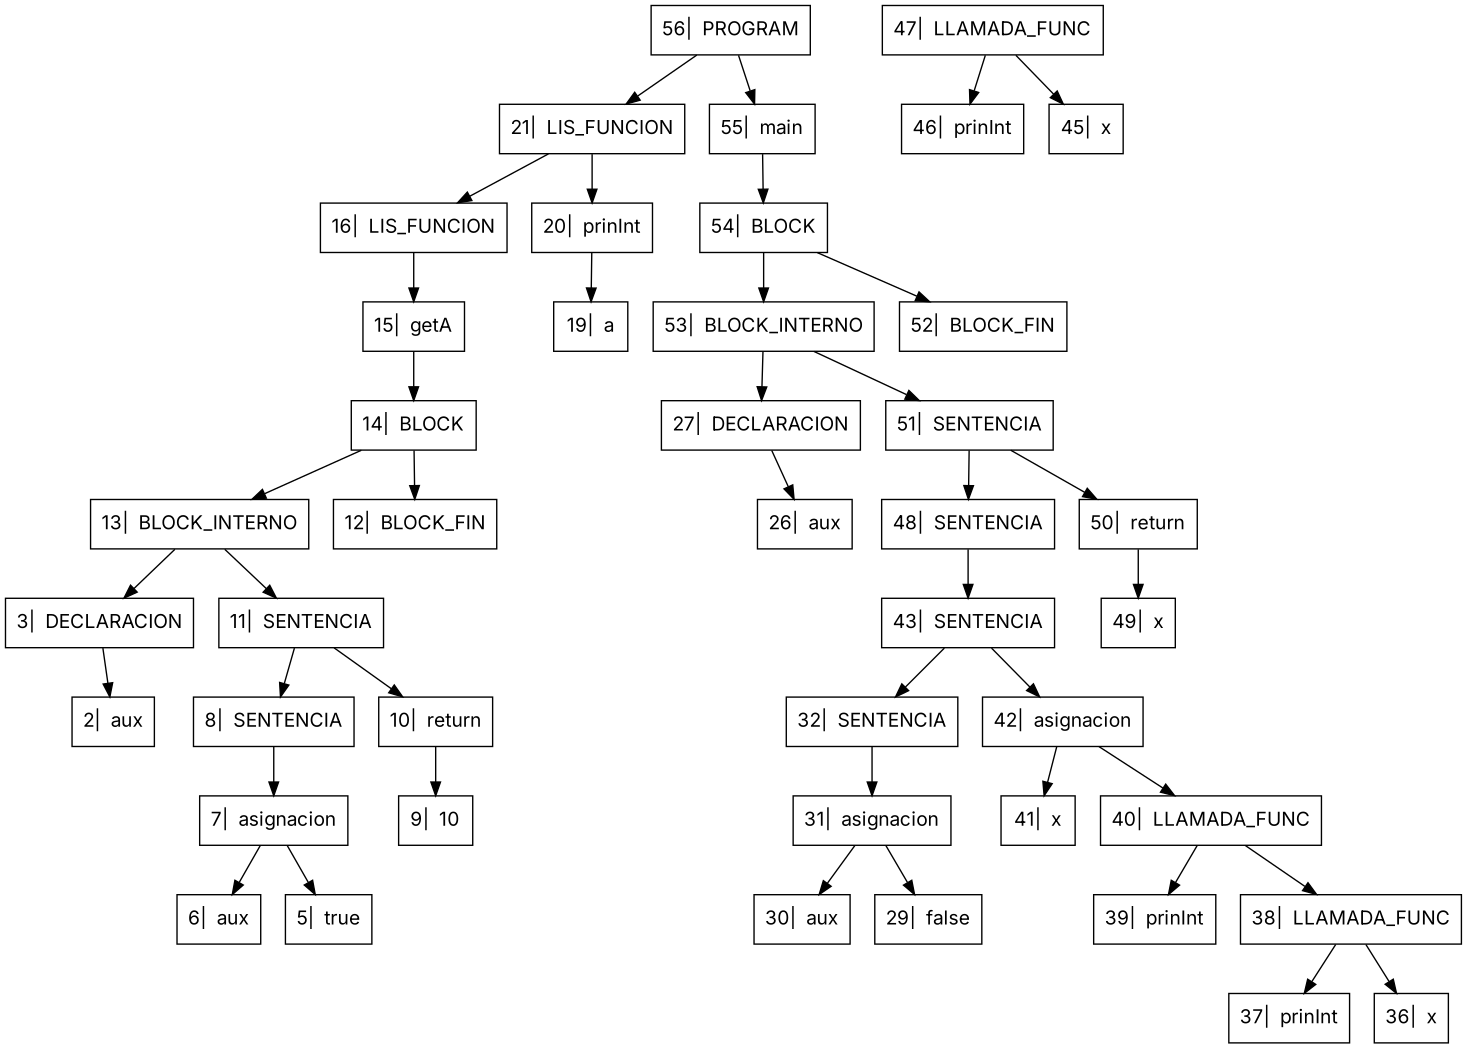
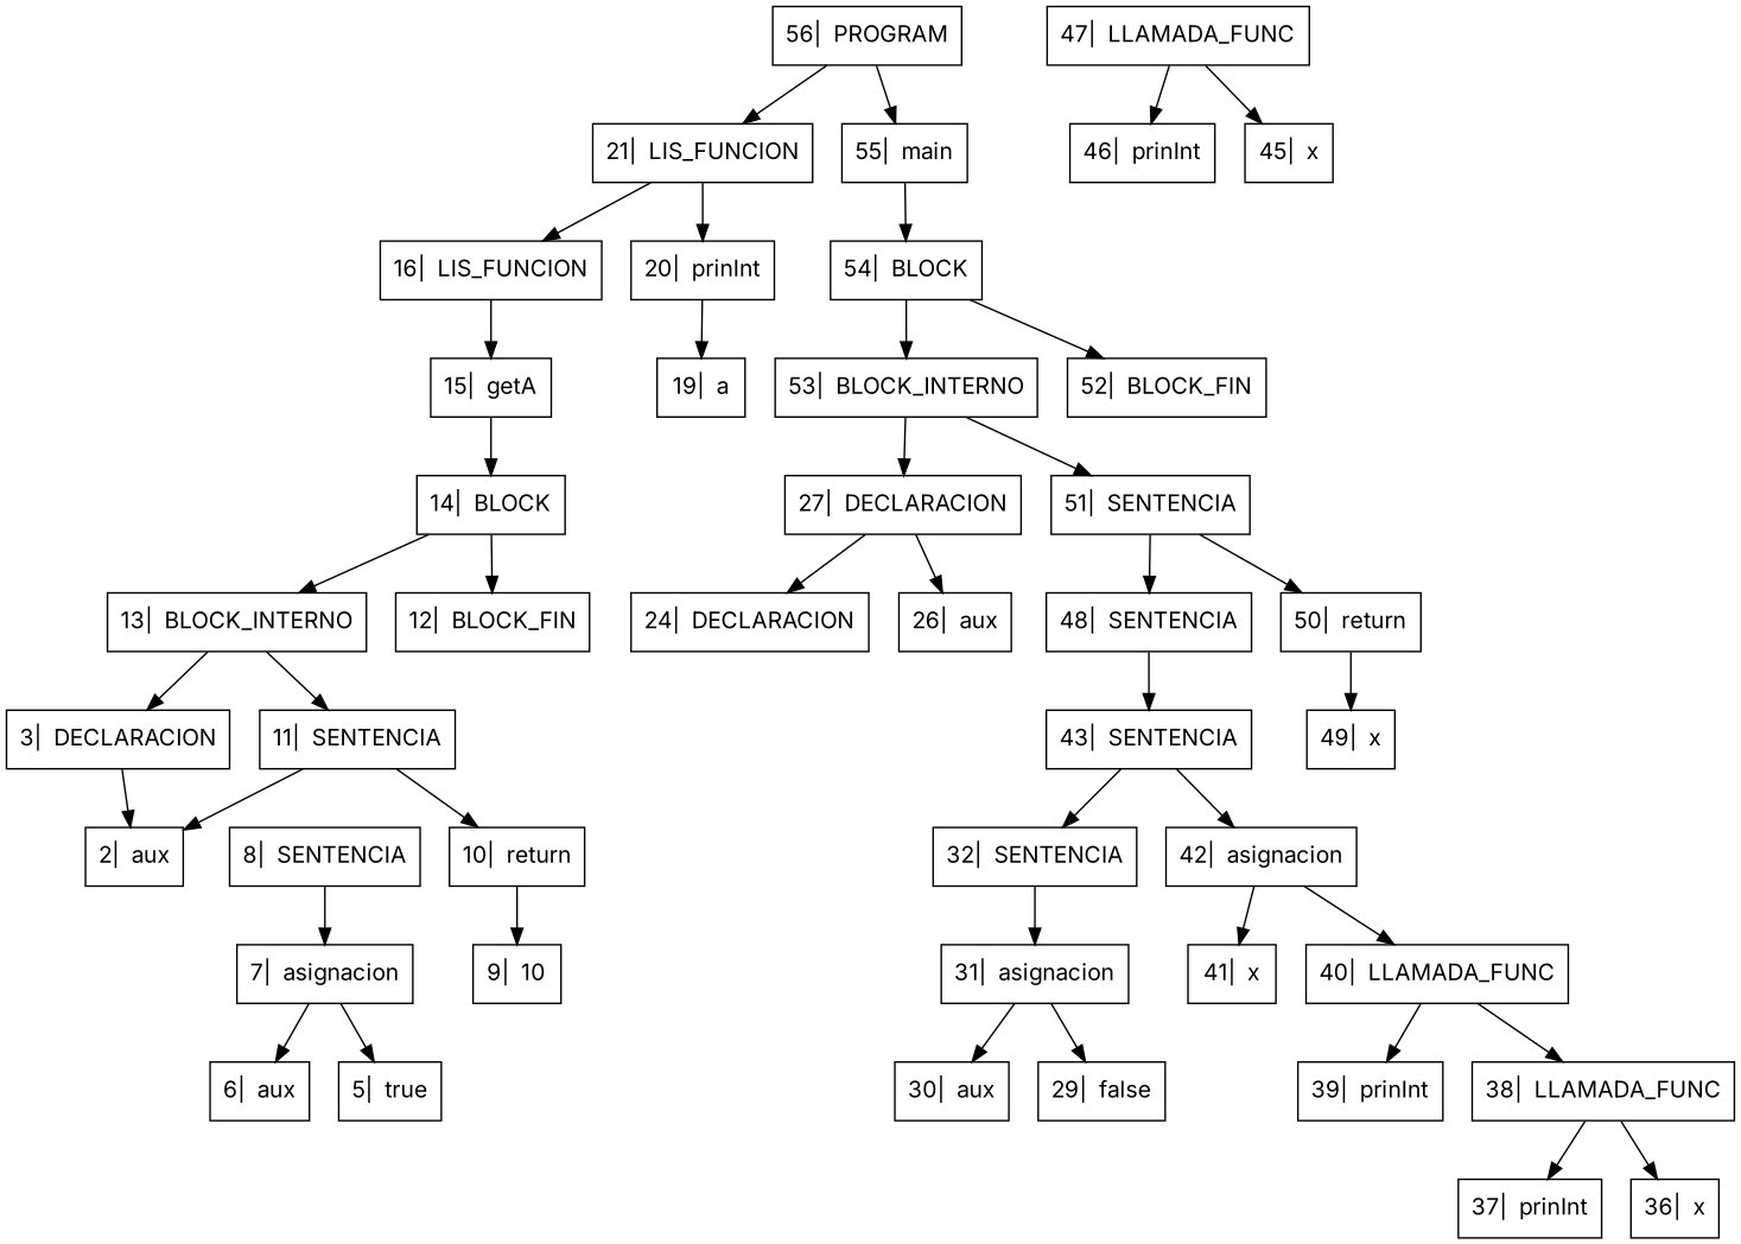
  digraph {
    fontname=Inter
    rankdir=TB
    node [fontname=Inter shape=box]
    edge [fontname=Inter]
    "56|  PROGRAM"
    "21|  LIS_FUNCION"
    "55|  main"
    "16|  LIS_FUNCION"
    "20|  prinInt"
    "54|  BLOCK"
    "15|  getA"
    "19|  a"
    "53|  BLOCK_INTERNO"
    "52|  BLOCK_FIN"
    "14|  BLOCK"
    "13|  BLOCK_INTERNO"
    "12|  BLOCK_FIN"
    "3|  DECLARACION"
    "11|  SENTENCIA"
    "2|  aux"
    "8|  SENTENCIA"
    "10|  return"
    "7|  asignacion"
    "9|  10"
    "6|  aux"
    "5|  true"
    "27|  DECLARACION"
    "51|  SENTENCIA"
+   "24|  DECLARACION"
    "26|  aux"
    "48|  SENTENCIA"
    "50|  return"
    "43|  SENTENCIA"
    "49|  x"
    "32|  SENTENCIA"
    "42|  asignacion"
    "47|  LLAMADA_FUNC"
    "46|  prinInt"
    "45|  x"
    "31|  asignacion"
    "41|  x"
    "40|  LLAMADA_FUNC"
    "30|  aux"
    "29|  false"
    "39|  prinInt"
    "38|  LLAMADA_FUNC"
    "37|  prinInt"
    "36|  x"
    "56|  PROGRAM" -> "21|  LIS_FUNCION"
    "56|  PROGRAM" -> "55|  main"
    "21|  LIS_FUNCION" -> "16|  LIS_FUNCION"
    "21|  LIS_FUNCION" -> "20|  prinInt"
    "55|  main" -> "54|  BLOCK"
    "16|  LIS_FUNCION" -> "15|  getA"
    "20|  prinInt" -> "19|  a"
    "54|  BLOCK" -> "53|  BLOCK_INTERNO"
    "54|  BLOCK" -> "52|  BLOCK_FIN"
    "15|  getA" -> "14|  BLOCK"
    "53|  BLOCK_INTERNO" -> "27|  DECLARACION"
    "53|  BLOCK_INTERNO" -> "51|  SENTENCIA"
    "14|  BLOCK" -> "13|  BLOCK_INTERNO"
    "14|  BLOCK" -> "12|  BLOCK_FIN"
    "13|  BLOCK_INTERNO" -> "3|  DECLARACION"
    "13|  BLOCK_INTERNO" -> "11|  SENTENCIA"
    "3|  DECLARACION" -> "2|  aux"
-   "11|  SENTENCIA" -> "8|  SENTENCIA"
+   "11|  SENTENCIA" -> "2|  aux"
    "11|  SENTENCIA" -> "10|  return"
    "8|  SENTENCIA" -> "7|  asignacion"
    "10|  return" -> "9|  10"
    "7|  asignacion" -> "6|  aux"
    "7|  asignacion" -> "5|  true"
+   "27|  DECLARACION" -> "24|  DECLARACION"
    "27|  DECLARACION" -> "26|  aux"
    "51|  SENTENCIA" -> "48|  SENTENCIA"
    "51|  SENTENCIA" -> "50|  return"
    "48|  SENTENCIA" -> "43|  SENTENCIA"
    "50|  return" -> "49|  x"
    "43|  SENTENCIA" -> "32|  SENTENCIA"
    "43|  SENTENCIA" -> "42|  asignacion"
    "32|  SENTENCIA" -> "31|  asignacion"
    "42|  asignacion" -> "41|  x"
    "42|  asignacion" -> "40|  LLAMADA_FUNC"
    "47|  LLAMADA_FUNC" -> "46|  prinInt"
    "47|  LLAMADA_FUNC" -> "45|  x"
    "31|  asignacion" -> "30|  aux"
    "31|  asignacion" -> "29|  false"
    "40|  LLAMADA_FUNC" -> "39|  prinInt"
    "40|  LLAMADA_FUNC" -> "38|  LLAMADA_FUNC"
    "38|  LLAMADA_FUNC" -> "37|  prinInt"
    "38|  LLAMADA_FUNC" -> "36|  x"
  }
